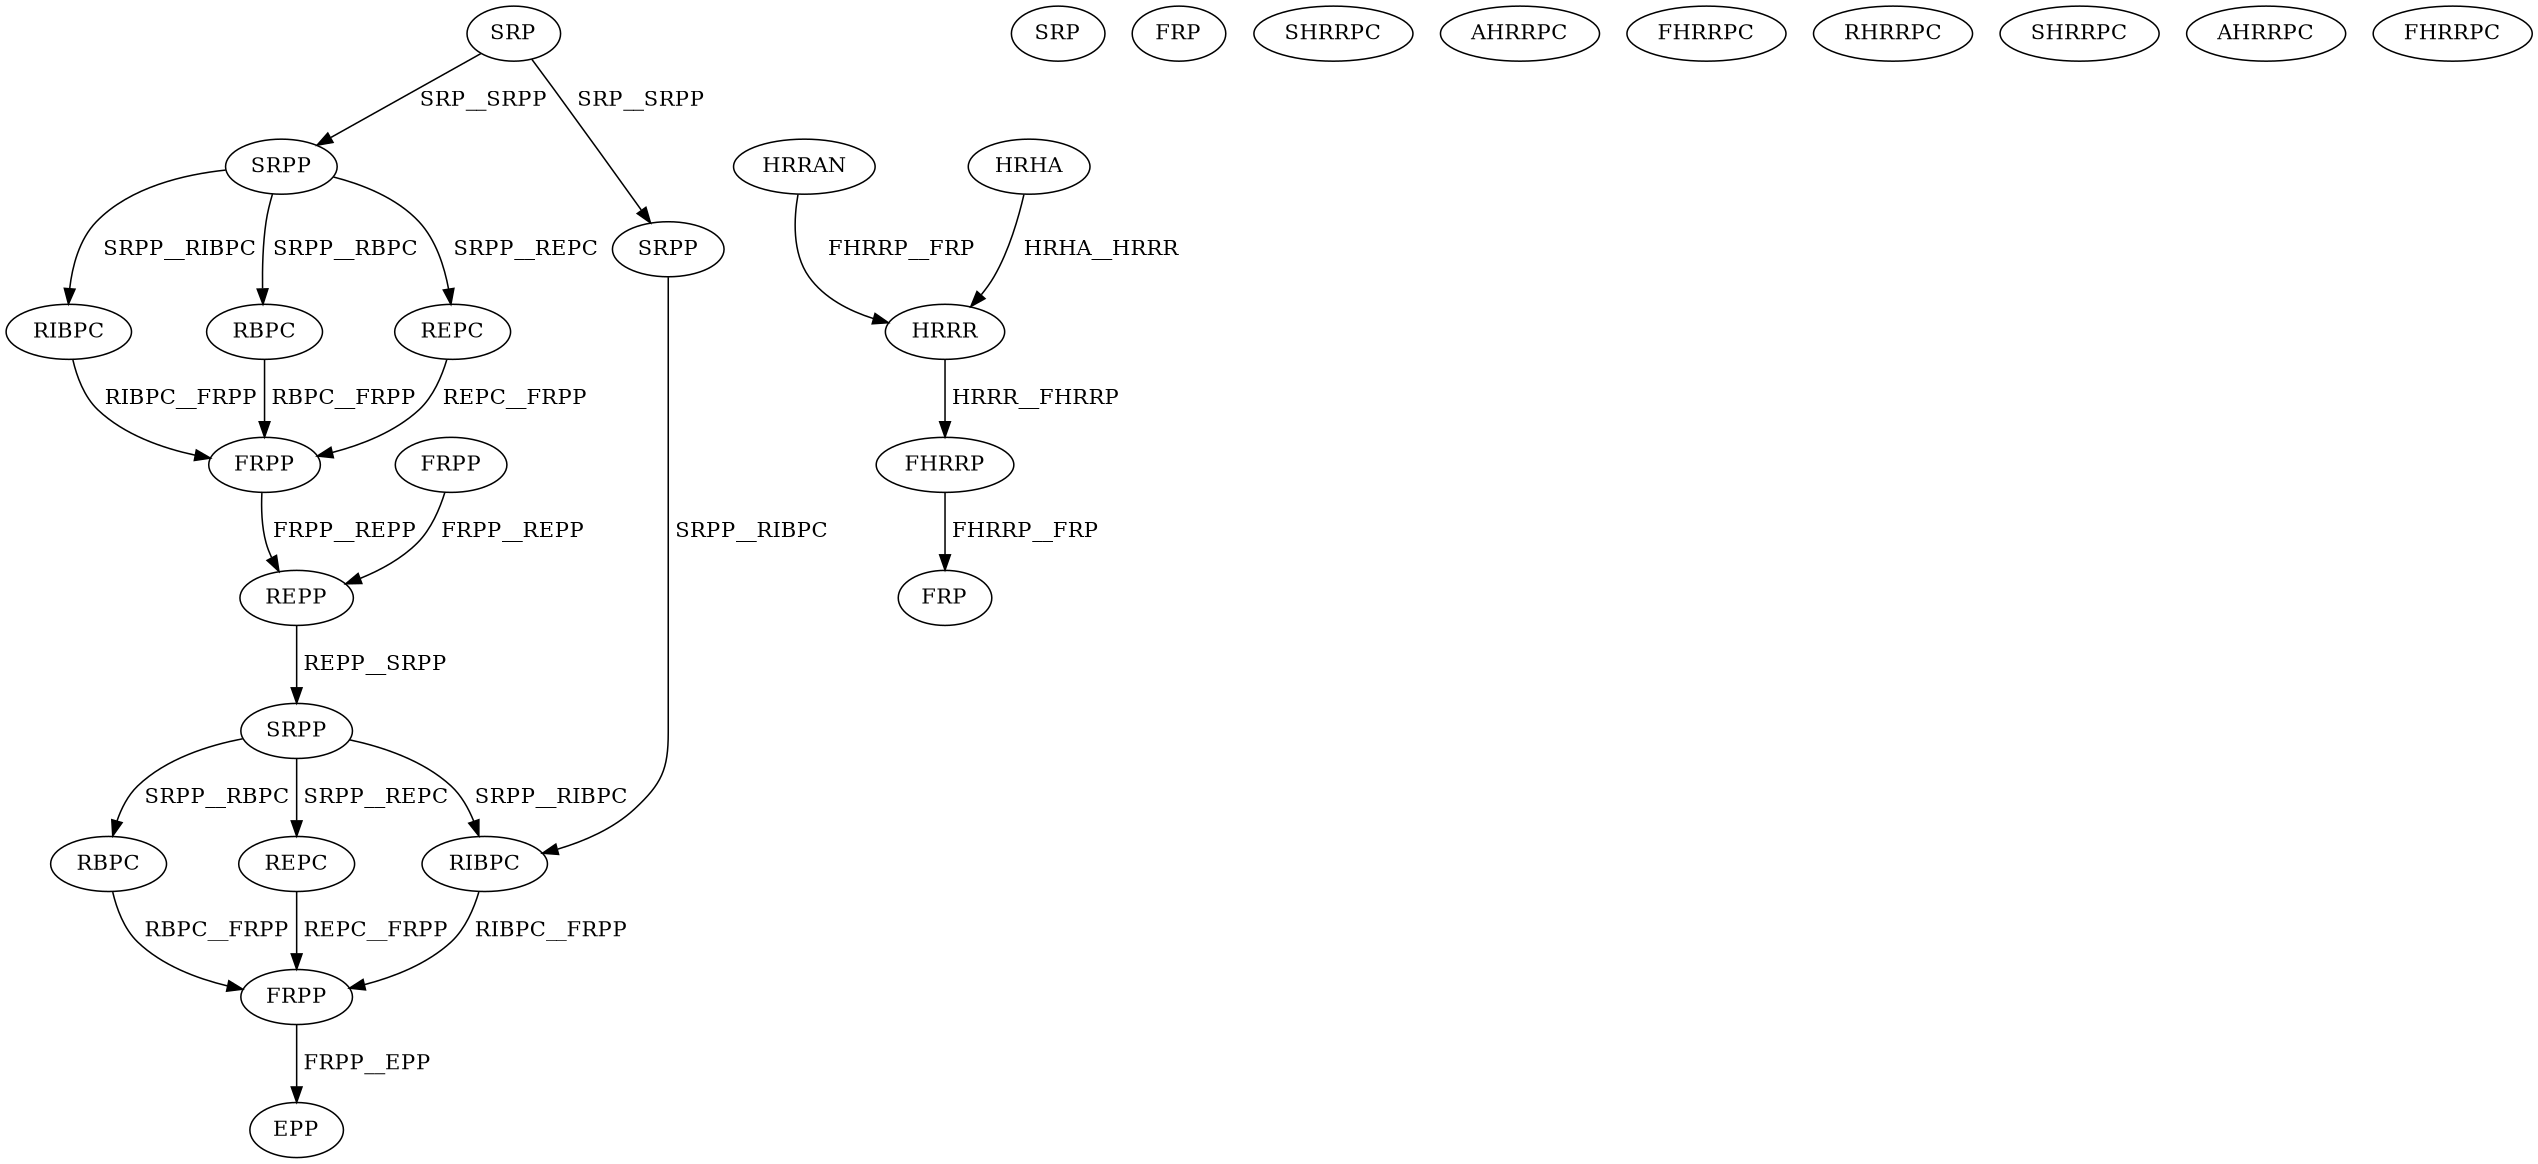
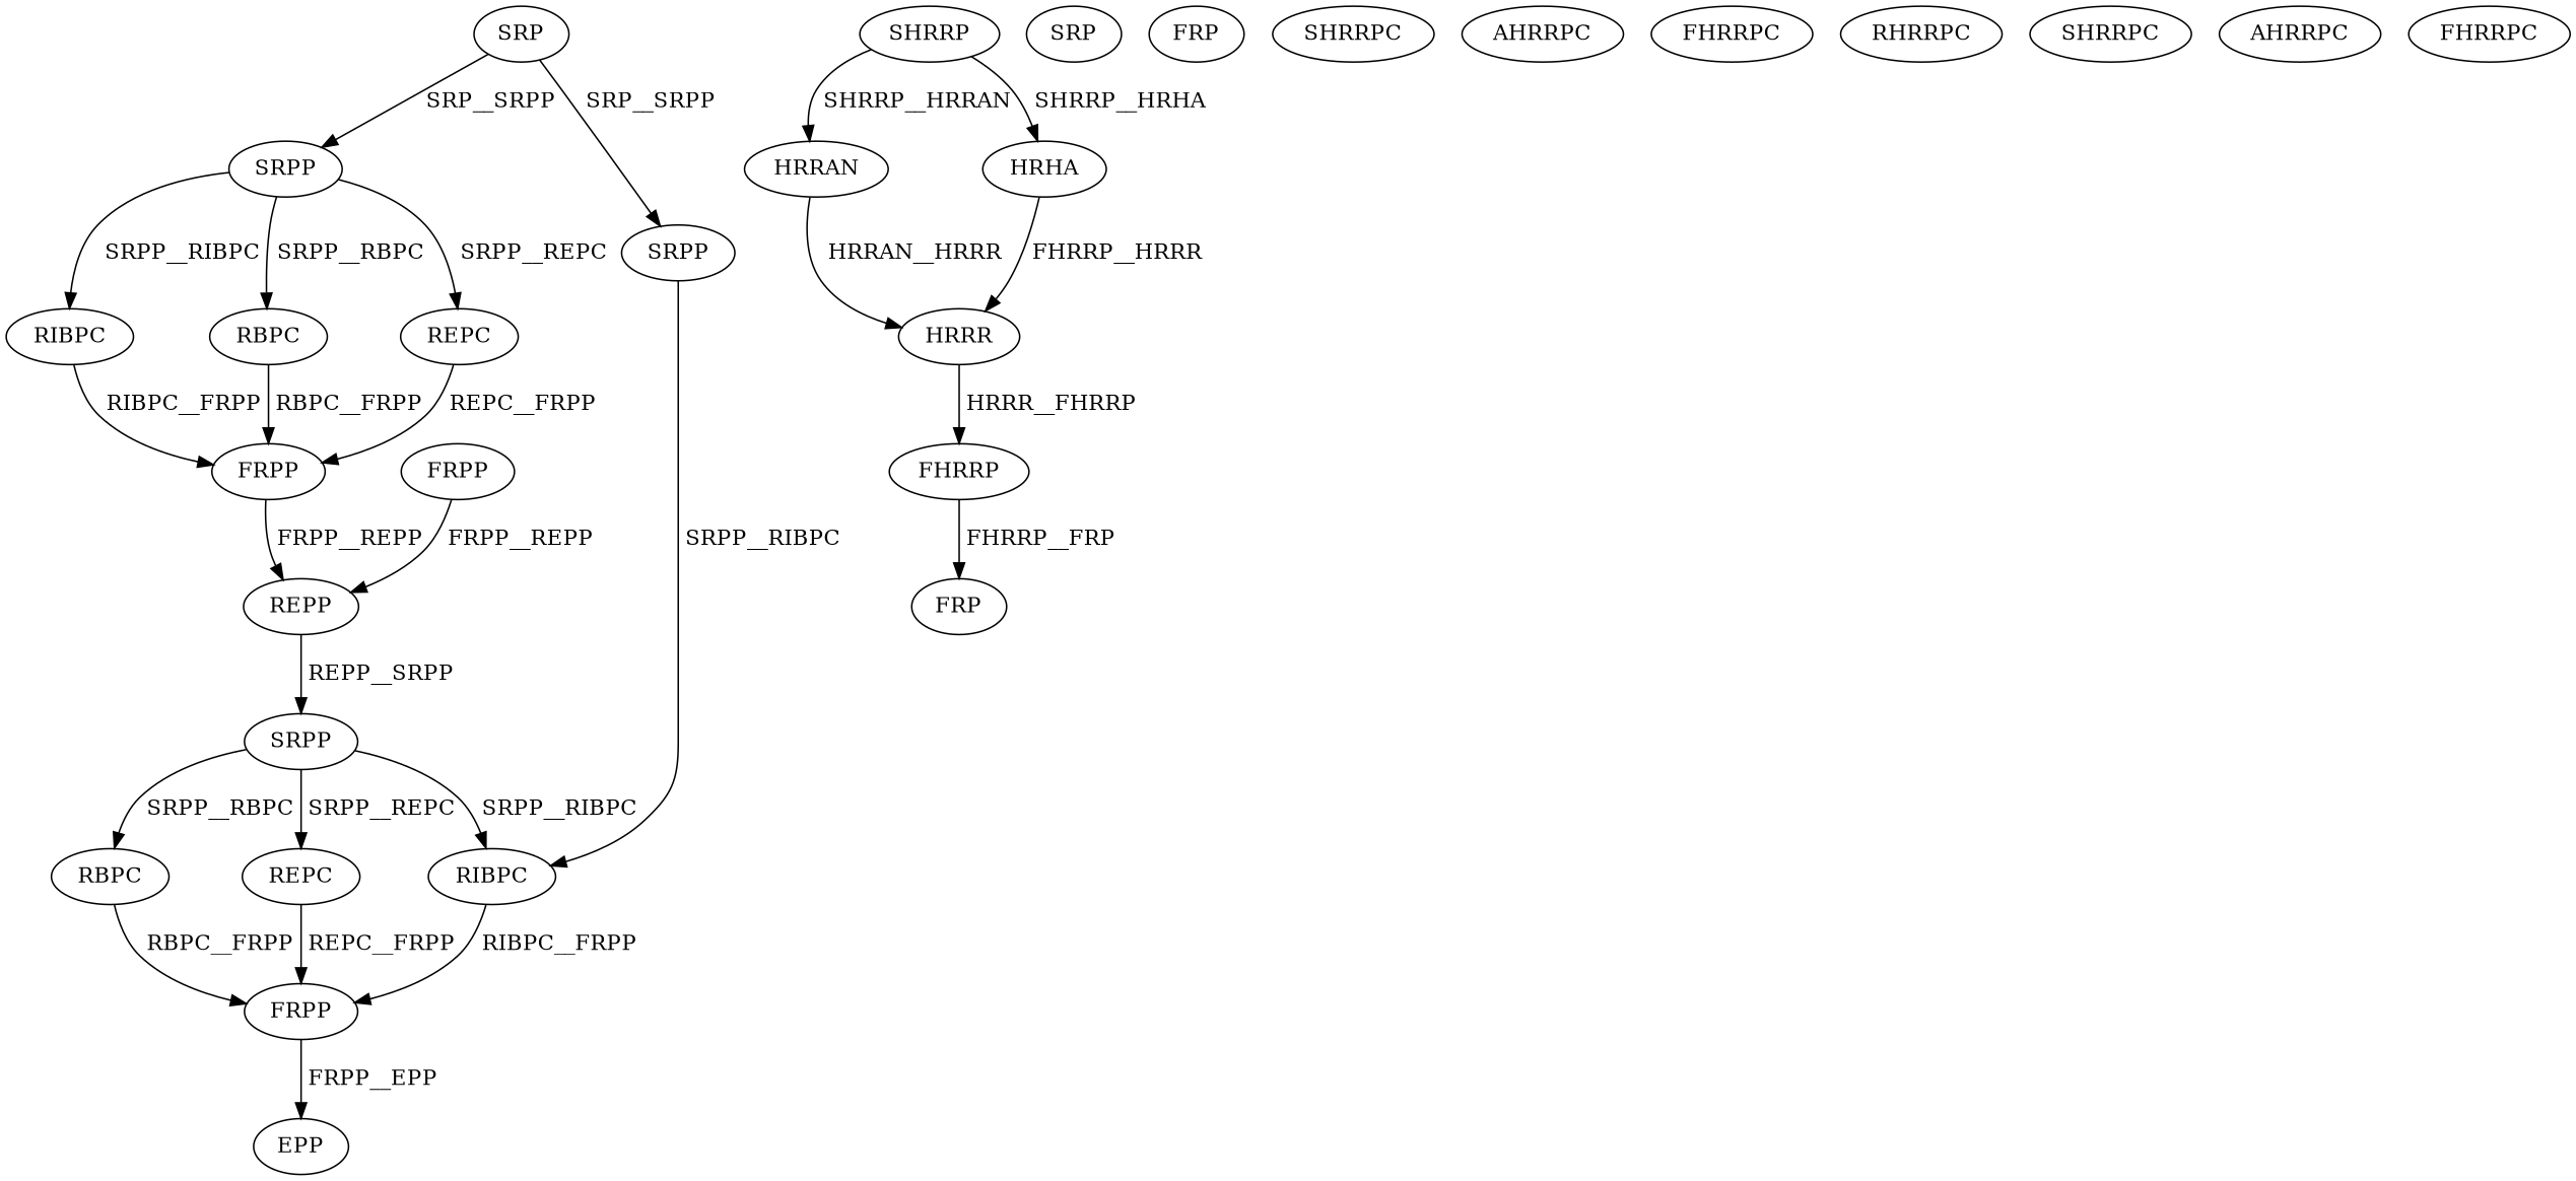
  digraph {
    node [color=black fontcolor=black]
    edge [color=black fontcolor=black]
    n1 [label=SRP]
    n2 [label=SRPP]
    n3 [label=SRPP]
    n4 [label=RBPC]
    n5 [label=REPC]
    n6 [label=RIBPC]
    n7 [label=RIBPC]
    n8 [label=FRPP]
    n9 [label=FRPP]
    n10 [label=REPP]
    n11 [label=SRPP]
    n12 [label=FRPP]
    n13 [label=RBPC]
    n14 [label=REPC]
    n15 [label=EPP]
+   n16 [label=SHRRP]
    n17 [label=HRRAN]
    n18 [label=HRHA]
    n19 [label=HRRR]
    n20 [label=SRP]
    n21 [label=FRP]
    n22 [label=FHRRP]
    n23 [label=SHRRPC]
    n24 [label=AHRRPC]
    n25 [label=FHRRPC]
    n26 [label=RHRRPC]
    n27 [label=SHRRPC]
    n28 [label=AHRRPC]
    n29 [label=FHRRPC]
    n30 [label=FRP]
    n1 -> n2 [label=" SRP__SRPP"]
    n1 -> n3 [label=" SRP__SRPP"]
    n2 -> n4 [label=" SRPP__RBPC"]
    n2 -> n5 [label=" SRPP__REPC"]
    n2 -> n6 [label=" SRPP__RIBPC"]
    n3 -> n7 [label=" SRPP__RIBPC"]
    n4 -> n8 [label=" RBPC__FRPP"]
    n5 -> n8 [label=" REPC__FRPP"]
    n6 -> n8 [label=" RIBPC__FRPP"]
    n7 -> n12 [label=" RIBPC__FRPP"]
    n8 -> n10 [label=" FRPP__REPP"]
    n9 -> n10 [label=" FRPP__REPP"]
    n10 -> n11 [label=" REPP__SRPP"]
    n11 -> n7 [label=" SRPP__RIBPC"]
    n11 -> n13 [label=" SRPP__RBPC"]
    n11 -> n14 [label=" SRPP__REPC"]
    n12 -> n15 [label=" FRPP__EPP"]
    n13 -> n12 [label=" RBPC__FRPP"]
    n14 -> n12 [label=" REPC__FRPP"]
-   n17 -> n19 [label=" FHRRP__FRP"]
-   n18 -> n19 [label=" HRHA__HRRR"]
+   n16 -> n17 [label=" SHRRP__HRRAN"]
+   n16 -> n18 [label=" SHRRP__HRHA"]
+   n17 -> n19 [label=" HRRAN__HRRR"]
+   n18 -> n19 [label=" FHRRP__HRRR"]
    n19 -> n22 [label=" HRRR__FHRRP"]
    n22 -> n30 [label=" FHRRP__FRP"]
  }
